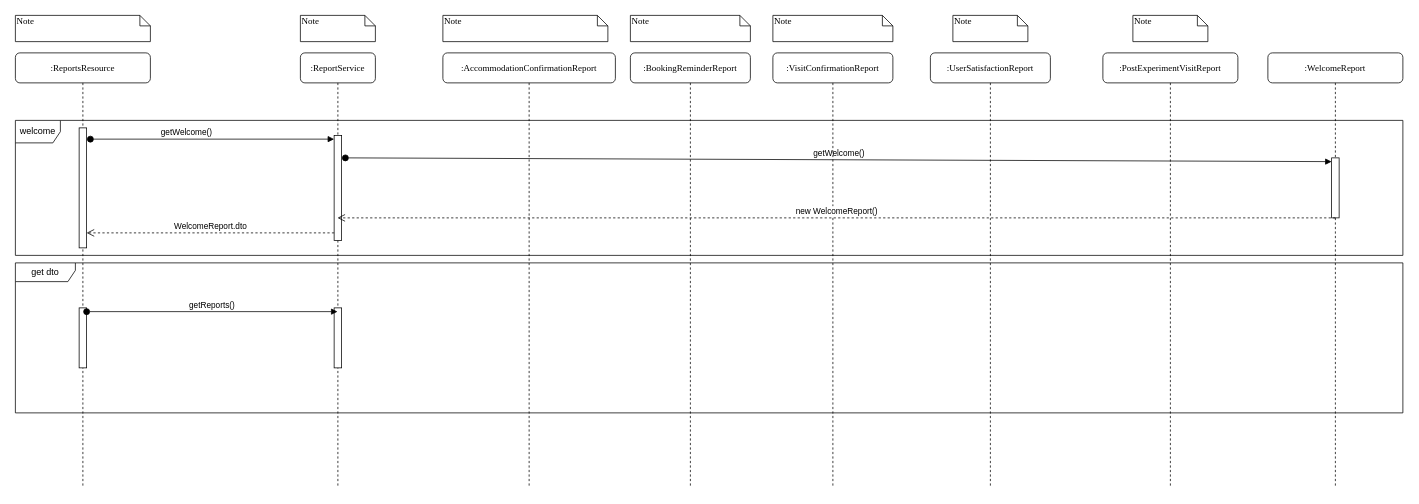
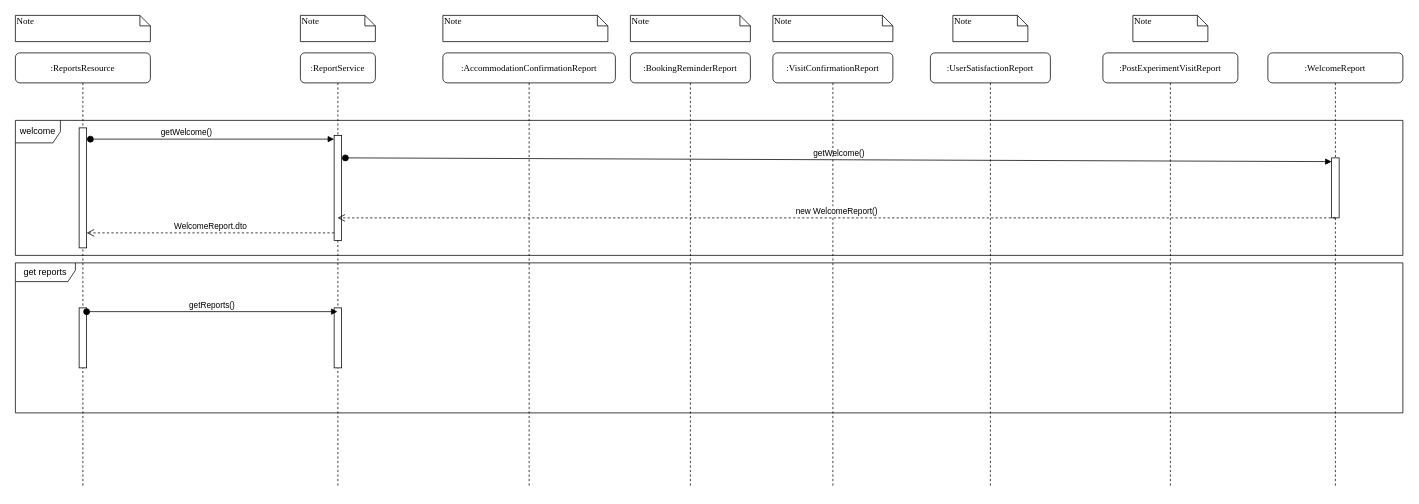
  <mxCell id="0" />
  <mxCell id="1" parent="0" />
  <mxCell id="2" value=":ReportService" style="shape=umlLifeline;perimeter=lifelinePerimeter;whiteSpace=wrap;html=1;container=1;collapsible=0;recursiveResize=0;outlineConnect=0;rounded=1;shadow=0;comic=0;labelBackgroundColor=none;strokeWidth=1;fontFamily=Verdana;fontSize=12;align=center;" parent="1" vertex="1"><mxGeometry x="400" y="70" width="100" height="580" as="geometry" /></mxCell>
  <mxCell id="3" value="" style="html=1;points=[[0,0,0,0,5],[0,1,0,0,-5],[1,0,0,0,5],[1,1,0,0,-5]];perimeter=orthogonalPerimeter;outlineConnect=0;targetShapes=umlLifeline;portConstraint=eastwest;newEdgeStyle={&quot;curved&quot;:0,&quot;rounded&quot;:0};" vertex="1" parent="2"><mxGeometry x="45" y="110" width="10" height="140" as="geometry" /></mxCell>
  <mxCell id="4" value="getWelcome()" style="html=1;verticalAlign=bottom;startArrow=oval;startFill=1;endArrow=block;startSize=8;curved=0;rounded=0;entryX=0;entryY=0;entryDx=0;entryDy=5;entryPerimeter=0;" edge="1" parent="2" target="24"><mxGeometry width="60" relative="1" as="geometry"><mxPoint x="60" y="140" as="sourcePoint" /><mxPoint x="120" y="140" as="targetPoint" /></mxGeometry></mxCell>
  <mxCell id="5" value=":AccommodationConfirmationReport" style="shape=umlLifeline;perimeter=lifelinePerimeter;whiteSpace=wrap;html=1;container=1;collapsible=0;recursiveResize=0;outlineConnect=0;rounded=1;shadow=0;comic=0;labelBackgroundColor=none;strokeWidth=1;fontFamily=Verdana;fontSize=12;align=center;" parent="1" vertex="1"><mxGeometry x="590" y="70" width="230" height="580" as="geometry" /></mxCell>
  <mxCell id="6" value=":BookingReminderReport" style="shape=umlLifeline;perimeter=lifelinePerimeter;whiteSpace=wrap;html=1;container=1;collapsible=0;recursiveResize=0;outlineConnect=0;rounded=1;shadow=0;comic=0;labelBackgroundColor=none;strokeWidth=1;fontFamily=Verdana;fontSize=12;align=center;" parent="1" vertex="1"><mxGeometry x="840" y="70" width="160" height="580" as="geometry" /></mxCell>
  <mxCell id="7" value=":VisitConfirmationReport" style="shape=umlLifeline;perimeter=lifelinePerimeter;whiteSpace=wrap;html=1;container=1;collapsible=0;recursiveResize=0;outlineConnect=0;rounded=1;shadow=0;comic=0;labelBackgroundColor=none;strokeWidth=1;fontFamily=Verdana;fontSize=12;align=center;" parent="1" vertex="1"><mxGeometry x="1030" y="70" width="160" height="580" as="geometry" /></mxCell>
  <mxCell id="8" value=":UserSatisfactionReport" style="shape=umlLifeline;perimeter=lifelinePerimeter;whiteSpace=wrap;html=1;container=1;collapsible=0;recursiveResize=0;outlineConnect=0;rounded=1;shadow=0;comic=0;labelBackgroundColor=none;strokeWidth=1;fontFamily=Verdana;fontSize=12;align=center;" parent="1" vertex="1"><mxGeometry x="1240" y="70" width="160" height="580" as="geometry" /></mxCell>
  <mxCell id="9" value=":PostExperimentVisitReport" style="shape=umlLifeline;perimeter=lifelinePerimeter;whiteSpace=wrap;html=1;container=1;collapsible=0;recursiveResize=0;outlineConnect=0;rounded=1;shadow=0;comic=0;labelBackgroundColor=none;strokeWidth=1;fontFamily=Verdana;fontSize=12;align=center;" parent="1" vertex="1"><mxGeometry x="1470" y="70" width="180" height="580" as="geometry" /></mxCell>
  <mxCell id="10" value=":ReportsResource" style="shape=umlLifeline;perimeter=lifelinePerimeter;whiteSpace=wrap;html=1;container=1;collapsible=0;recursiveResize=0;outlineConnect=0;rounded=1;shadow=0;comic=0;labelBackgroundColor=none;strokeWidth=1;fontFamily=Verdana;fontSize=12;align=center;" parent="1" vertex="1"><mxGeometry x="20" y="70" width="180" height="580" as="geometry" /></mxCell>
  <mxCell id="11" value="" style="html=1;points=[];perimeter=orthogonalPerimeter;rounded=0;shadow=0;comic=0;labelBackgroundColor=none;strokeWidth=1;fontFamily=Verdana;fontSize=12;align=center;" parent="10" vertex="1"><mxGeometry x="85" y="100" width="10" height="160" as="geometry" /></mxCell>
  <mxCell id="12" value="welcome" style="shape=umlFrame;whiteSpace=wrap;html=1;pointerEvents=0;" vertex="1" parent="10"><mxGeometry y="90" width="1850" height="180" as="geometry" /></mxCell>
- <mxCell id="13" value="get dto" style="shape=umlFrame;whiteSpace=wrap;html=1;pointerEvents=0;width=80;height=25;" vertex="1" parent="10"><mxGeometry y="280" width="1850" height="200" as="geometry" /></mxCell>
+ <mxCell id="13" value="get reports" style="shape=umlFrame;whiteSpace=wrap;html=1;pointerEvents=0;width=80;height=25;" vertex="1" parent="10"><mxGeometry y="280" width="1850" height="200" as="geometry" /></mxCell>
  <mxCell id="14" value="WelcomeReport.dto" style="html=1;verticalAlign=bottom;endArrow=open;dashed=1;endSize=8;curved=0;rounded=0;" edge="1" parent="10"><mxGeometry relative="1" as="geometry"><mxPoint x="425" y="240" as="sourcePoint" /><mxPoint x="95" y="240" as="targetPoint" /></mxGeometry></mxCell>
  <mxCell id="15" value="" style="html=1;points=[[0,0,0,0,5],[0,1,0,0,-5],[1,0,0,0,5],[1,1,0,0,-5]];perimeter=orthogonalPerimeter;outlineConnect=0;targetShapes=umlLifeline;portConstraint=eastwest;newEdgeStyle={&quot;curved&quot;:0,&quot;rounded&quot;:0};" vertex="1" parent="10"><mxGeometry x="85" y="340" width="10" height="80" as="geometry" /></mxCell>
  <mxCell id="16" value="" style="html=1;points=[[0,0,0,0,5],[0,1,0,0,-5],[1,0,0,0,5],[1,1,0,0,-5]];perimeter=orthogonalPerimeter;outlineConnect=0;targetShapes=umlLifeline;portConstraint=eastwest;newEdgeStyle={&quot;curved&quot;:0,&quot;rounded&quot;:0};" vertex="1" parent="10"><mxGeometry x="425" y="340" width="10" height="80" as="geometry" /></mxCell>
  <mxCell id="17" value="Note" style="shape=note;whiteSpace=wrap;html=1;size=14;verticalAlign=top;align=left;spacingTop=-6;rounded=0;shadow=0;comic=0;labelBackgroundColor=none;strokeWidth=1;fontFamily=Verdana;fontSize=12" parent="1" vertex="1"><mxGeometry x="20" y="20" width="180" height="35" as="geometry" /></mxCell>
  <mxCell id="18" value="Note" style="shape=note;whiteSpace=wrap;html=1;size=14;verticalAlign=top;align=left;spacingTop=-6;rounded=0;shadow=0;comic=0;labelBackgroundColor=none;strokeWidth=1;fontFamily=Verdana;fontSize=12" parent="1" vertex="1"><mxGeometry x="400" y="20" width="100" height="35" as="geometry" /></mxCell>
  <mxCell id="19" value="Note" style="shape=note;whiteSpace=wrap;html=1;size=14;verticalAlign=top;align=left;spacingTop=-6;rounded=0;shadow=0;comic=0;labelBackgroundColor=none;strokeWidth=1;fontFamily=Verdana;fontSize=12" parent="1" vertex="1"><mxGeometry x="590" y="20" width="220" height="35" as="geometry" /></mxCell>
  <mxCell id="20" value="Note" style="shape=note;whiteSpace=wrap;html=1;size=14;verticalAlign=top;align=left;spacingTop=-6;rounded=0;shadow=0;comic=0;labelBackgroundColor=none;strokeWidth=1;fontFamily=Verdana;fontSize=12" parent="1" vertex="1"><mxGeometry x="840" y="20" width="160" height="35" as="geometry" /></mxCell>
  <mxCell id="21" value="Note" style="shape=note;whiteSpace=wrap;html=1;size=14;verticalAlign=top;align=left;spacingTop=-6;rounded=0;shadow=0;comic=0;labelBackgroundColor=none;strokeWidth=1;fontFamily=Verdana;fontSize=12" parent="1" vertex="1"><mxGeometry x="1030" y="20" width="160" height="35" as="geometry" /></mxCell>
  <mxCell id="22" value="Note" style="shape=note;whiteSpace=wrap;html=1;size=14;verticalAlign=top;align=left;spacingTop=-6;rounded=0;shadow=0;comic=0;labelBackgroundColor=none;strokeWidth=1;fontFamily=Verdana;fontSize=12" parent="1" vertex="1"><mxGeometry x="1270" y="20" width="100" height="35" as="geometry" /></mxCell>
  <mxCell id="23" value=":WelcomeReport" style="shape=umlLifeline;perimeter=lifelinePerimeter;whiteSpace=wrap;html=1;container=1;collapsible=0;recursiveResize=0;outlineConnect=0;rounded=1;shadow=0;comic=0;labelBackgroundColor=none;strokeWidth=1;fontFamily=Verdana;fontSize=12;align=center;" vertex="1" parent="1"><mxGeometry x="1690" y="70" width="180" height="580" as="geometry" /></mxCell>
  <mxCell id="24" value="" style="html=1;points=[[0,0,0,0,5],[0,1,0,0,-5],[1,0,0,0,5],[1,1,0,0,-5]];perimeter=orthogonalPerimeter;outlineConnect=0;targetShapes=umlLifeline;portConstraint=eastwest;newEdgeStyle={&quot;curved&quot;:0,&quot;rounded&quot;:0};" vertex="1" parent="23"><mxGeometry x="85" y="140" width="10" height="80" as="geometry" /></mxCell>
  <mxCell id="25" value="new WelcomeReport()" style="html=1;verticalAlign=bottom;endArrow=open;dashed=1;endSize=8;curved=0;rounded=0;" edge="1" parent="23" target="2"><mxGeometry relative="1" as="geometry"><mxPoint x="90" y="220" as="sourcePoint" /><mxPoint x="-1240" y="230" as="targetPoint" /></mxGeometry></mxCell>
  <mxCell id="26" value="getWelcome()" style="html=1;verticalAlign=bottom;startArrow=oval;startFill=1;endArrow=block;startSize=8;curved=0;rounded=0;entryX=0;entryY=0;entryDx=0;entryDy=5;entryPerimeter=0;" edge="1" parent="1" target="3"><mxGeometry x="-0.213" width="60" relative="1" as="geometry"><mxPoint x="120" y="185" as="sourcePoint" /><mxPoint x="430" y="190" as="targetPoint" /><mxPoint as="offset" /></mxGeometry></mxCell>
  <mxCell id="27" value="getReports()" style="html=1;verticalAlign=bottom;startArrow=oval;startFill=1;endArrow=block;startSize=8;curved=0;rounded=0;exitX=1;exitY=0;exitDx=0;exitDy=5;exitPerimeter=0;" edge="1" parent="1" source="15" target="2"><mxGeometry width="60" relative="1" as="geometry"><mxPoint y="420" as="sourcePoint" x="240" /><mxPoint x="300" y="420" as="targetPoint" /></mxGeometry></mxCell>
  <mxCell id="28" value="Note" style="shape=note;whiteSpace=wrap;html=1;size=14;verticalAlign=top;align=left;spacingTop=-6;rounded=0;shadow=0;comic=0;labelBackgroundColor=none;strokeWidth=1;fontFamily=Verdana;fontSize=12" parent="1" vertex="1"><mxGeometry x="1510" y="20" width="100" height="35" as="geometry" /></mxCell>
